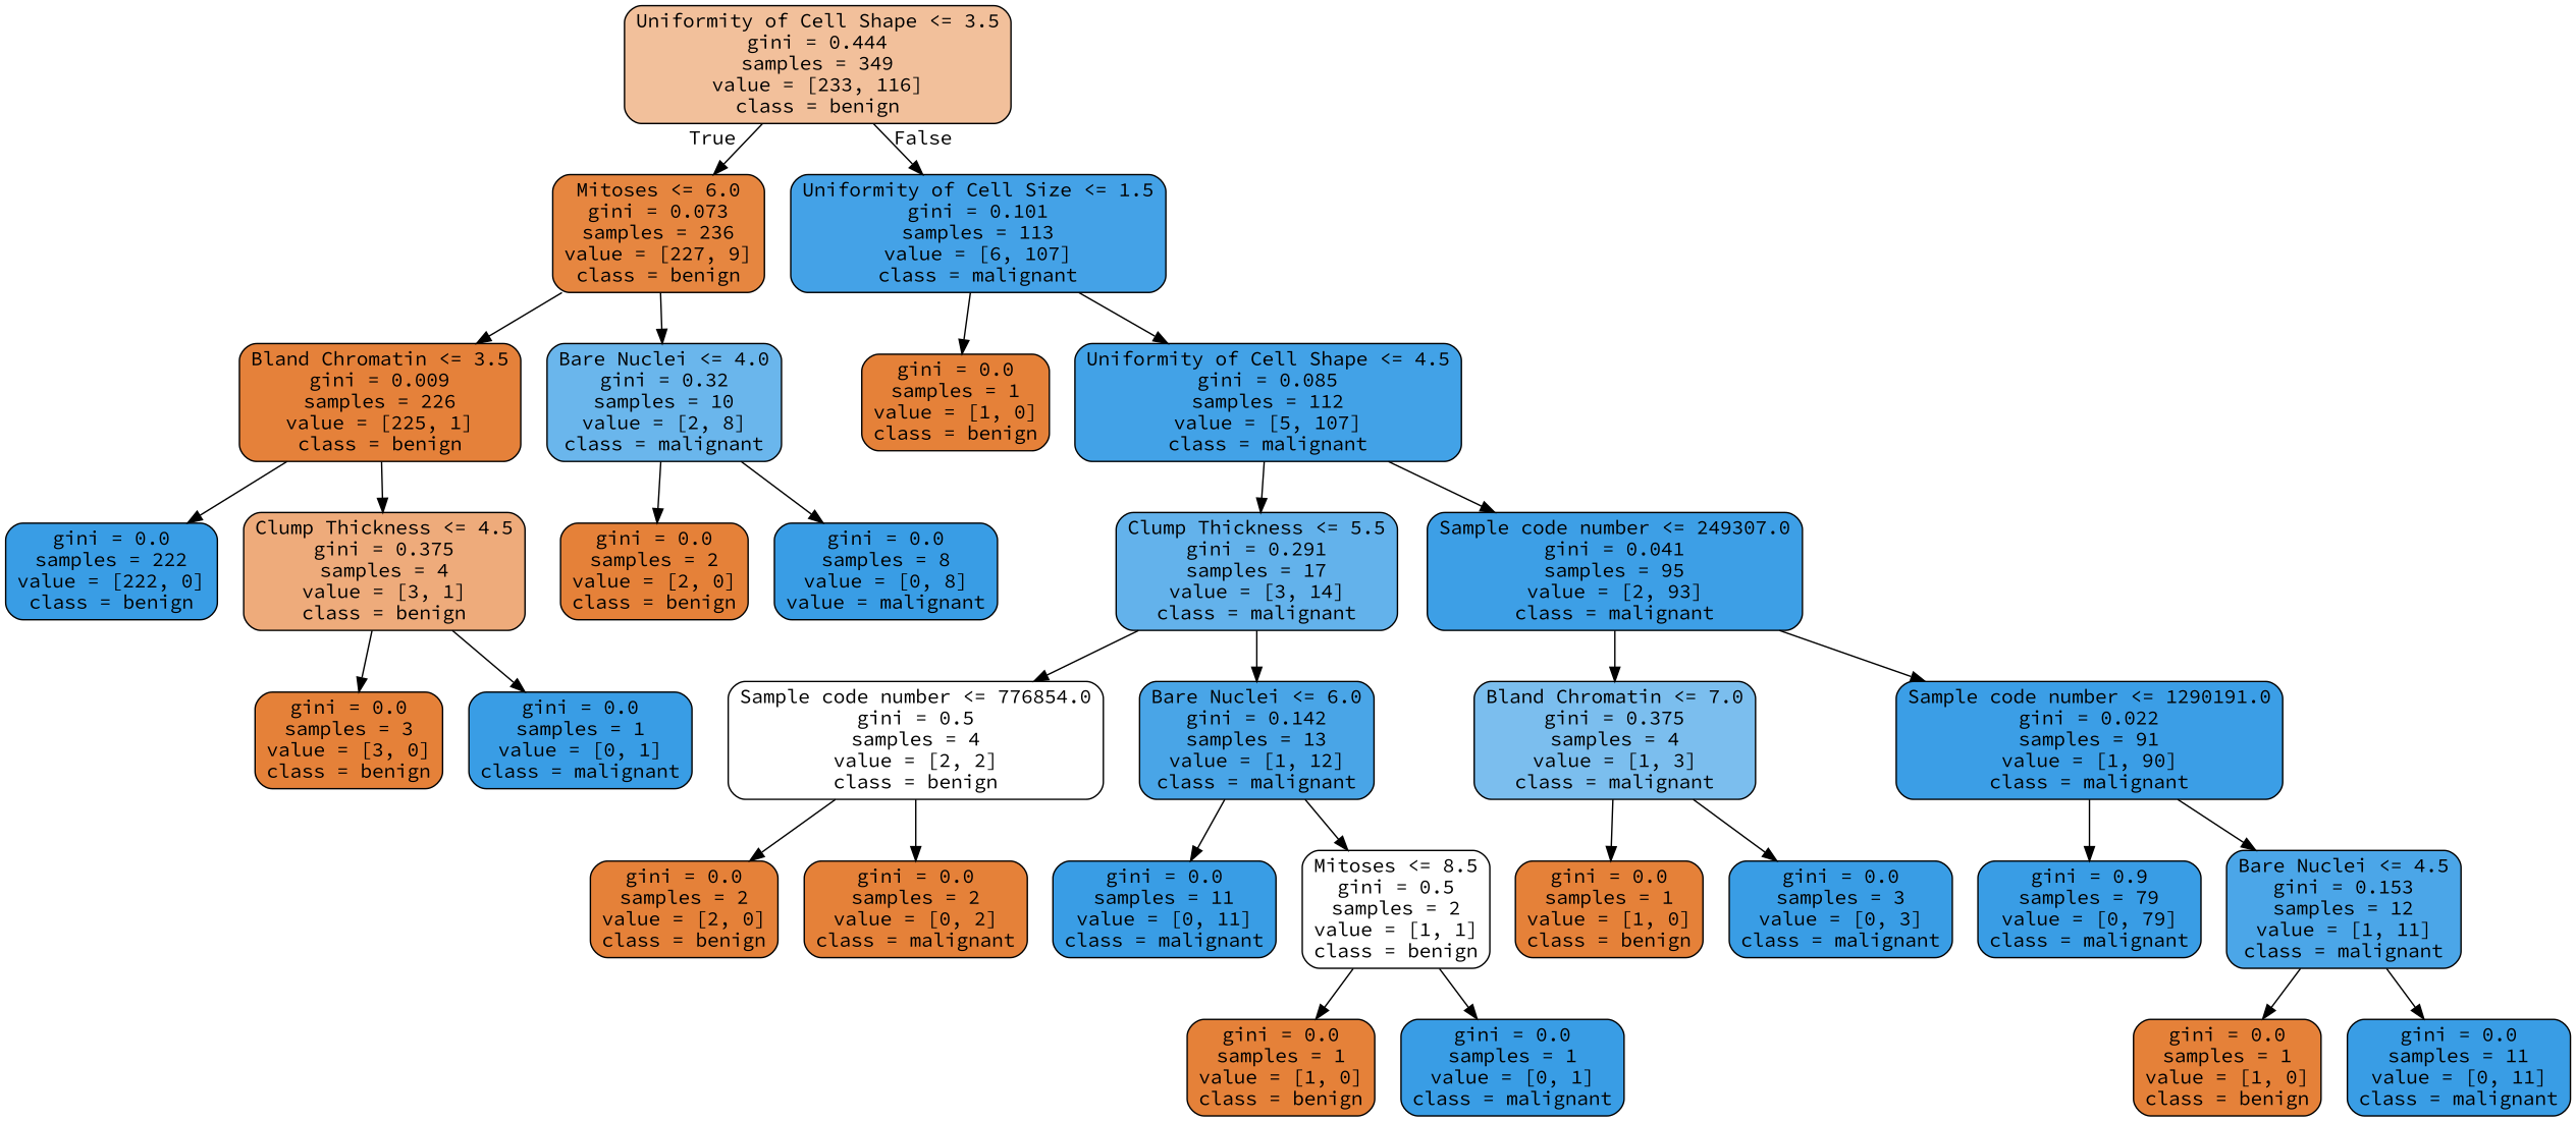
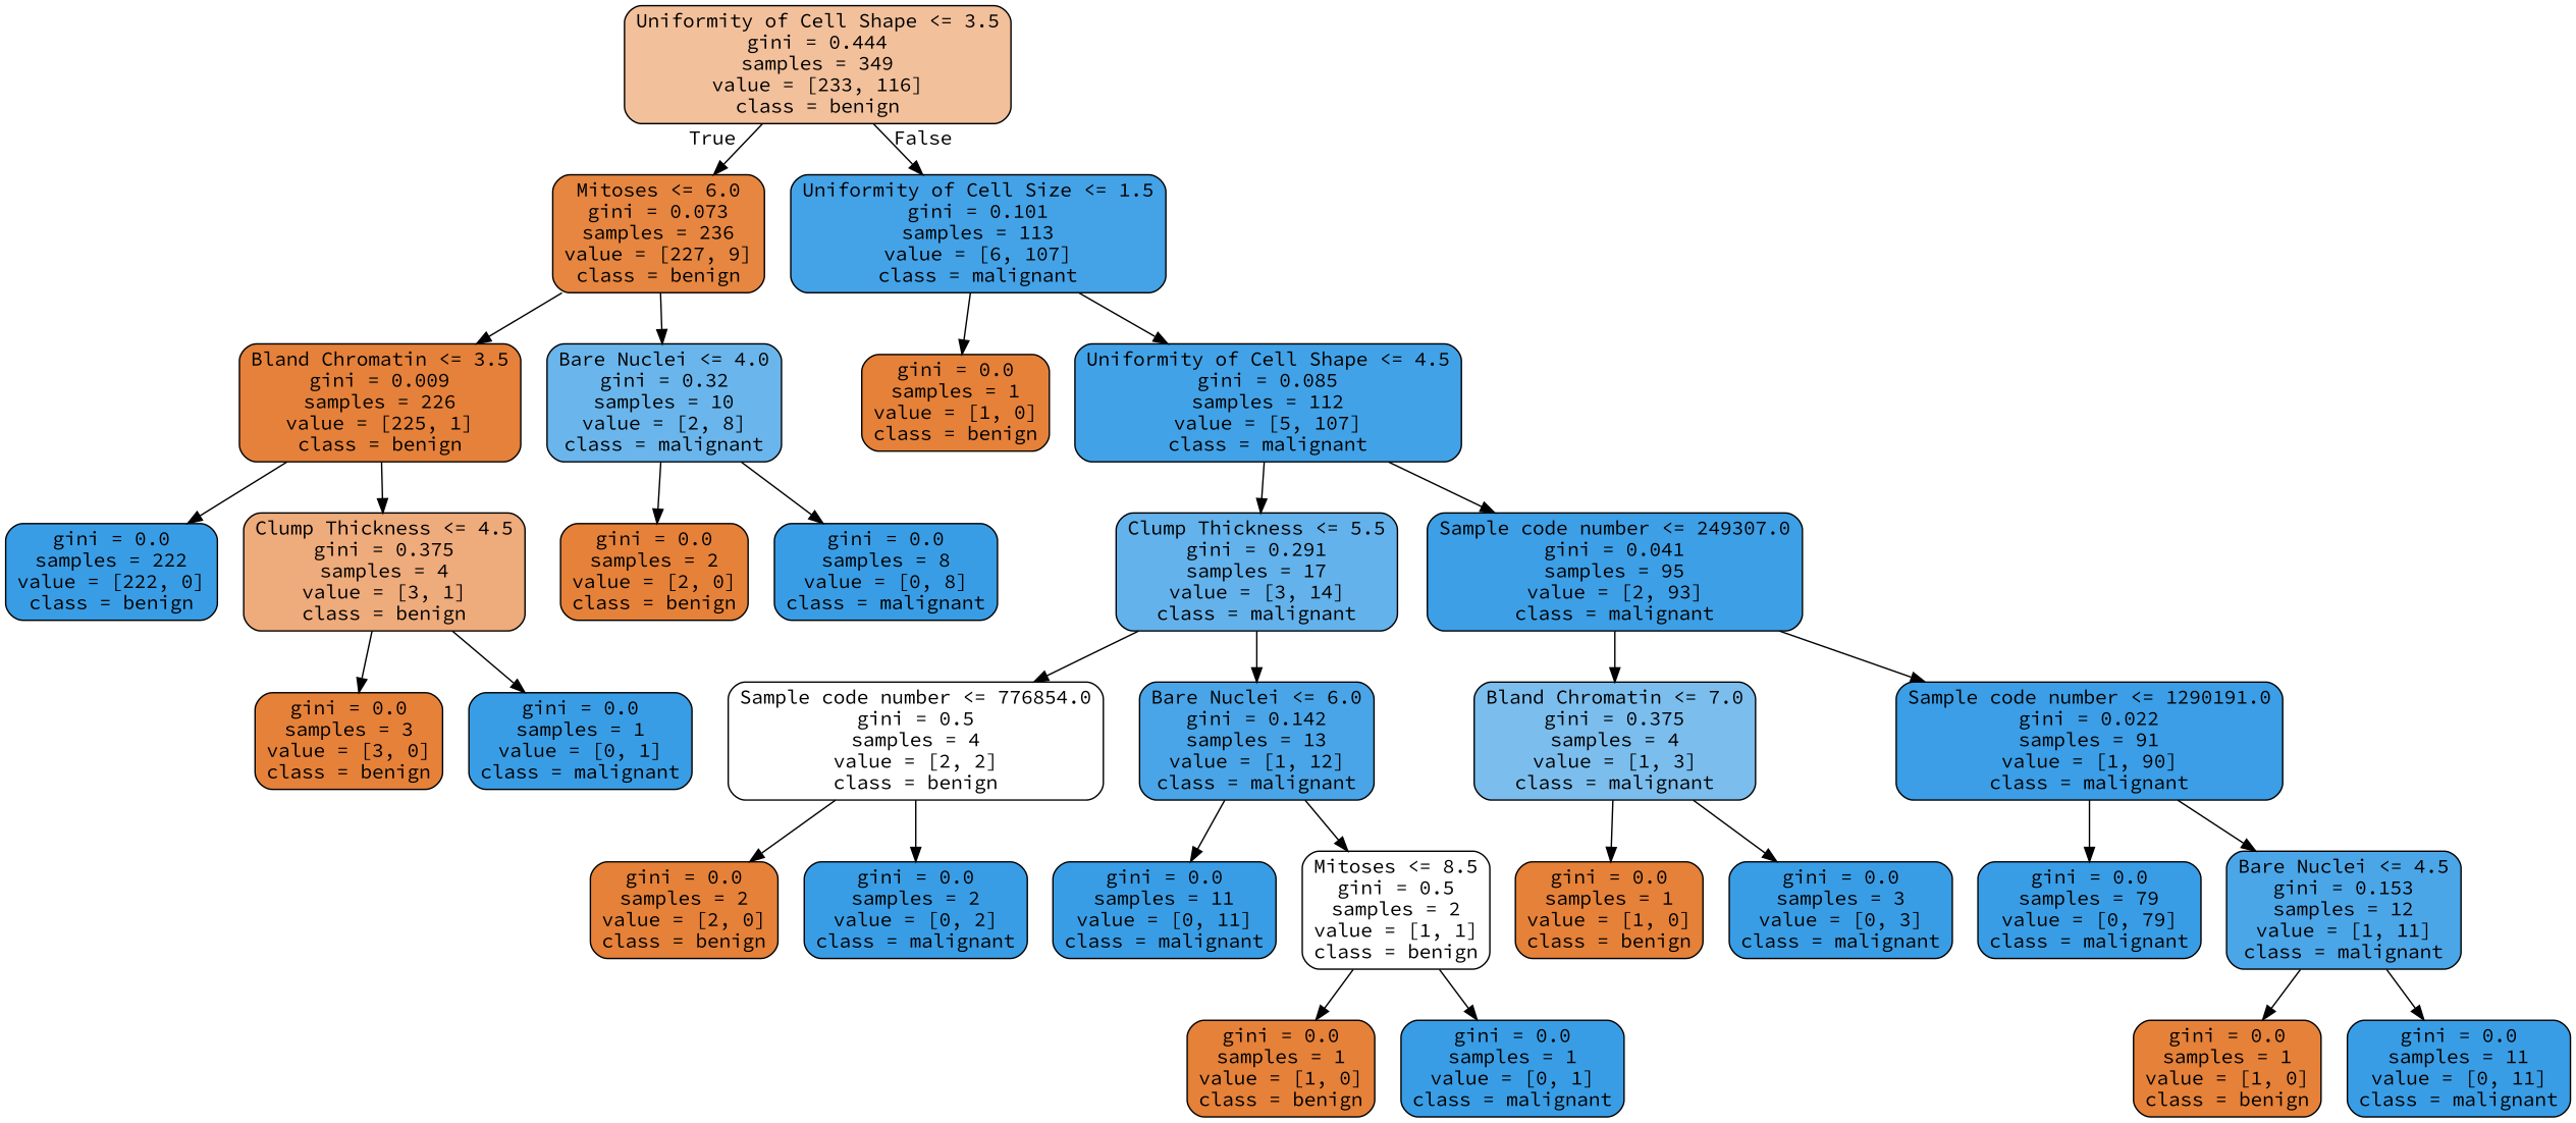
  digraph {
    fontname="Source Code Pro"
    node [color=black fillcolor="#399de5ff" fontname="Source Code Pro" shape=box style="filled, rounded"]
    edge [fontname="Source Code Pro"]
    n1 [fillcolor="#e5813980" label="Uniformity of Cell Shape <= 3.5\ngini = 0.444\nsamples = 349\nvalue = [233, 116]\nclass = benign"]
    n2 [fillcolor="#e58139f5" label="Mitoses <= 6.0\ngini = 0.073\nsamples = 236\nvalue = [227, 9]\nclass = benign"]
    n3 [fillcolor="#399de5f1" label="Uniformity of Cell Size <= 1.5\ngini = 0.101\nsamples = 113\nvalue = [6, 107]\nclass = malignant"]
    n4 [fillcolor="#e58139fe" label="Bland Chromatin <= 3.5\ngini = 0.009\nsamples = 226\nvalue = [225, 1]\nclass = benign"]
    n5 [fillcolor="#399de5bf" label="Bare Nuclei <= 4.0\ngini = 0.32\nsamples = 10\nvalue = [2, 8]\nclass = malignant"]
    n6 [fillcolor="#e58139ff" label="gini = 0.0\nsamples = 1\nvalue = [1, 0]\nclass = benign"]
    n7 [fillcolor="#399de5f3" label="Uniformity of Cell Shape <= 4.5\ngini = 0.085\nsamples = 112\nvalue = [5, 107]\nclass = malignant"]
    n8 [label="gini = 0.0\nsamples = 222\nvalue = [222, 0]\nclass = benign"]
    n9 [fillcolor="#e58139aa" label="Clump Thickness <= 4.5\ngini = 0.375\nsamples = 4\nvalue = [3, 1]\nclass = benign"]
    n10 [fillcolor="#e58139ff" label="gini = 0.0\nsamples = 2\nvalue = [2, 0]\nclass = benign"]
-   n11 [label="gini = 0.0\nsamples = 8\nvalue = [0, 8]\nvalue = malignant"]
+   n11 [label="gini = 0.0\nsamples = 8\nvalue = [0, 8]\nclass = malignant"]
    n12 [fillcolor="#e58139ff" label="gini = 0.0\nsamples = 3\nvalue = [3, 0]\nclass = benign"]
    n13 [label="gini = 0.0\nsamples = 1\nvalue = [0, 1]\nclass = malignant"]
    n14 [fillcolor="#399de5c8" label="Clump Thickness <= 5.5\ngini = 0.291\nsamples = 17\nvalue = [3, 14]\nclass = malignant"]
    n15 [fillcolor="#399de5fa" label="Sample code number <= 249307.0\ngini = 0.041\nsamples = 95\nvalue = [2, 93]\nclass = malignant"]
    n16 [fillcolor="#e5813900" label="Sample code number <= 776854.0\ngini = 0.5\nsamples = 4\nvalue = [2, 2]\nclass = benign"]
    n17 [fillcolor="#399de5ea" label="Bare Nuclei <= 6.0\ngini = 0.142\nsamples = 13\nvalue = [1, 12]\nclass = malignant"]
    n18 [fillcolor="#399de5aa" label="Bland Chromatin <= 7.0\ngini = 0.375\nsamples = 4\nvalue = [1, 3]\nclass = malignant"]
    n19 [fillcolor="#399de5fc" label="Sample code number <= 1290191.0\ngini = 0.022\nsamples = 91\nvalue = [1, 90]\nclass = malignant"]
    n20 [fillcolor="#e58139ff" label="gini = 0.0\nsamples = 2\nvalue = [2, 0]\nclass = benign"]
-   n21 [fillcolor="#e58139ff" label="gini = 0.0\nsamples = 2\nvalue = [0, 2]\nclass = malignant"]
+   n21 [label="gini = 0.0\nsamples = 2\nvalue = [0, 2]\nclass = malignant"]
    n22 [label="gini = 0.0\nsamples = 11\nvalue = [0, 11]\nclass = malignant"]
    n23 [fillcolor="#e5813900" label="Mitoses <= 8.5\ngini = 0.5\nsamples = 2\nvalue = [1, 1]\nclass = benign"]
    n24 [fillcolor="#e58139ff" label="gini = 0.0\nsamples = 1\nvalue = [1, 0]\nclass = benign"]
    n25 [label="gini = 0.0\nsamples = 1\nvalue = [0, 1]\nclass = malignant"]
    n26 [fillcolor="#e58139ff" label="gini = 0.0\nsamples = 1\nvalue = [1, 0]\nclass = benign"]
    n27 [label="gini = 0.0\nsamples = 3\nvalue = [0, 3]\nclass = malignant"]
-   n28 [label="gini = 0.9\nsamples = 79\nvalue = [0, 79]\nclass = malignant"]
+   n28 [label="gini = 0.0\nsamples = 79\nvalue = [0, 79]\nclass = malignant"]
    n29 [fillcolor="#399de5e8" label="Bare Nuclei <= 4.5\ngini = 0.153\nsamples = 12\nvalue = [1, 11]\nclass = malignant"]
    n30 [fillcolor="#e58139ff" label="gini = 0.0\nsamples = 1\nvalue = [1, 0]\nclass = benign"]
    n31 [label="gini = 0.0\nsamples = 11\nvalue = [0, 11]\nclass = malignant"]
    n1 -> n2 [headlabel=True labelangle=45 labeldistance=2.5]
    n1 -> n3 [headlabel=False labelangle=-45 labeldistance=2.5]
    n2 -> n4
    n2 -> n5
    n3 -> n6
    n3 -> n7
    n4 -> n8
    n4 -> n9
    n5 -> n10
    n5 -> n11
    n7 -> n14
    n7 -> n15
    n9 -> n12
    n9 -> n13
    n14 -> n16
    n14 -> n17
    n15 -> n18
    n15 -> n19
    n16 -> n20
    n16 -> n21
    n17 -> n22
    n17 -> n23
    n18 -> n26
    n18 -> n27
    n19 -> n28
    n19 -> n29
    n23 -> n24
    n23 -> n25
    n29 -> n30
    n29 -> n31
  }
